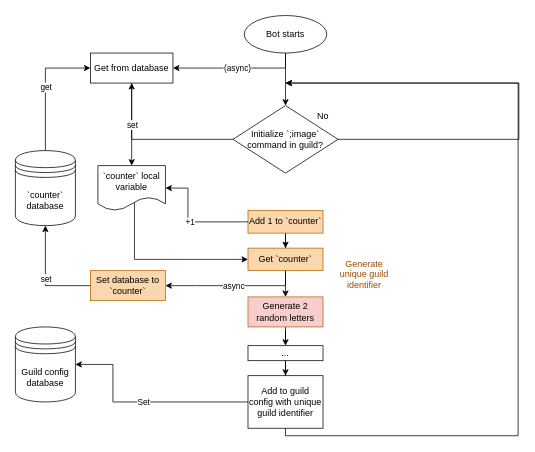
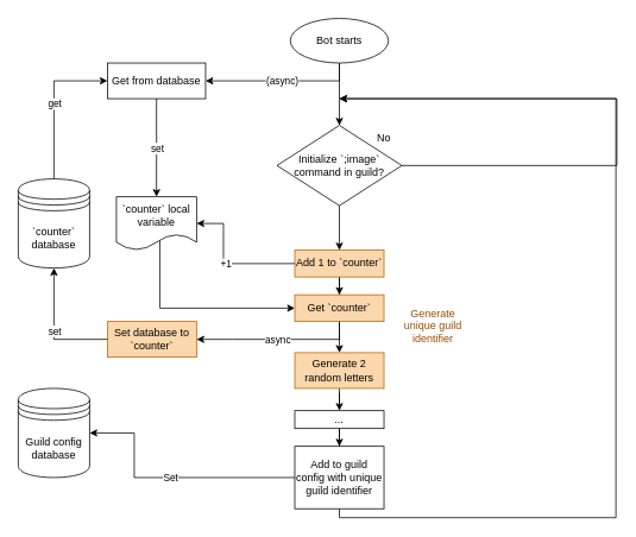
  <mxCell id="0" />
  <mxCell id="1" parent="0" />
  <mxCell id="2" style="edgeStyle=orthogonalEdgeStyle;rounded=0;orthogonalLoop=1;jettySize=auto;html=1;exitX=0.5;exitY=1;exitDx=0;exitDy=0;entryX=0.5;entryY=0;entryDx=0;entryDy=0;" edge="1" parent="1" source="3" target="12"><mxGeometry relative="1" as="geometry" /></mxCell>
  <mxCell id="3" value="Bot starts" style="ellipse;whiteSpace=wrap;html=1;rounded=1;" vertex="1" parent="1"><mxGeometry x="325" y="20" width="110" height="50" as="geometry" /></mxCell>
  <mxCell id="4" value="&lt;div&gt;`counter` database&lt;/div&gt;" style="shape=datastore;whiteSpace=wrap;html=1;rounded=1;" vertex="1" parent="1"><mxGeometry x="20" y="200" width="80" height="100" as="geometry" /></mxCell>
  <mxCell id="5" value="Get from database" style="rounded=0;whiteSpace=wrap;html=1;" vertex="1" parent="1"><mxGeometry x="120" y="70" width="110" height="40" as="geometry" /></mxCell>
  <mxCell id="6" value="" style="endArrow=classic;html=1;rounded=0;exitX=0.5;exitY=0;exitDx=0;exitDy=0;entryX=0;entryY=0.5;entryDx=0;entryDy=0;" edge="1" parent="1" source="4" target="5"><mxGeometry relative="1" as="geometry"><mxPoint x="270" y="320" as="sourcePoint" /><mxPoint x="370" y="320" as="targetPoint" /><Array as="points"><mxPoint x="60" y="90" /></Array></mxGeometry></mxCell>
  <mxCell id="7" value="get" style="edgeLabel;resizable=0;html=1;align=center;verticalAlign=middle;rounded=1;" connectable="0" vertex="1" parent="6"><mxGeometry relative="1" as="geometry" /></mxCell>
  <mxCell id="8" value="" style="endArrow=classic;html=1;rounded=0;exitX=0.5;exitY=1;exitDx=0;exitDy=0;entryX=1;entryY=0.5;entryDx=0;entryDy=0;" edge="1" parent="1" source="3" target="5"><mxGeometry relative="1" as="geometry"><mxPoint x="335" y="140" as="sourcePoint" /><mxPoint x="435" y="140" as="targetPoint" /><Array as="points"><mxPoint x="380" y="90" /></Array></mxGeometry></mxCell>
  <mxCell id="9" value="&lt;div&gt;(async)&lt;/div&gt;" style="edgeLabel;resizable=0;html=1;align=center;verticalAlign=middle;rounded=1;" connectable="0" vertex="1" parent="8"><mxGeometry relative="1" as="geometry" /></mxCell>
- <mxCell id="10" style="edgeStyle=orthogonalEdgeStyle;rounded=0;orthogonalLoop=1;jettySize=auto;html=1;" edge="1" parent="1" source="12" target="5"><mxGeometry relative="1" as="geometry" /></mxCell>
+ <mxCell id="10" style="edgeStyle=orthogonalEdgeStyle;rounded=0;orthogonalLoop=1;jettySize=auto;html=1;entryX=0.5;entryY=0;entryDx=0;entryDy=0;" edge="1" parent="1" source="12" target="18"><mxGeometry relative="1" as="geometry" /></mxCell>
  <mxCell id="11" style="edgeStyle=orthogonalEdgeStyle;rounded=0;orthogonalLoop=1;jettySize=auto;html=1;exitX=1;exitY=0.5;exitDx=0;exitDy=0;" edge="1" parent="1" source="12"><mxGeometry relative="1" as="geometry"><mxPoint x="380" y="110" as="targetPoint" /><Array as="points"><mxPoint x="691" y="185" /><mxPoint x="691" y="110" /></Array></mxGeometry></mxCell>
  <mxCell id="12" value="Initialize `;image` command in guild?" style="rhombus;whiteSpace=wrap;html=1;rounded=0;" vertex="1" parent="1"><mxGeometry x="310" y="140" width="140" height="90" as="geometry" /></mxCell>
  <mxCell id="13" style="edgeStyle=orthogonalEdgeStyle;rounded=0;orthogonalLoop=1;jettySize=auto;html=1;entryX=0;entryY=0.5;entryDx=0;entryDy=0;exitX=0.541;exitY=0.82;exitDx=0;exitDy=0;exitPerimeter=0;" edge="1" parent="1" source="14" target="23"><mxGeometry relative="1" as="geometry"><Array as="points"><mxPoint x="179" y="345" /></Array></mxGeometry></mxCell>
  <mxCell id="14" value="`counter` local variable" style="shape=document;whiteSpace=wrap;html=1;boundedLbl=1;rounded=0;" vertex="1" parent="1"><mxGeometry x="130" y="220" width="90" height="60" as="geometry" /></mxCell>
  <mxCell id="15" value="" style="endArrow=classic;html=1;rounded=0;exitX=0.5;exitY=1;exitDx=0;exitDy=0;entryX=0.5;entryY=0;entryDx=0;entryDy=0;" edge="1" parent="1" source="5" target="14"><mxGeometry relative="1" as="geometry"><mxPoint x="240" y="250" as="sourcePoint" /><mxPoint x="340" y="250" as="targetPoint" /><Array as="points" /></mxGeometry></mxCell>
  <mxCell id="16" value="set" style="edgeLabel;resizable=0;html=1;align=center;verticalAlign=middle;rounded=0;" connectable="0" vertex="1" parent="15"><mxGeometry relative="1" as="geometry" /></mxCell>
  <mxCell id="17" style="edgeStyle=orthogonalEdgeStyle;rounded=0;orthogonalLoop=1;jettySize=auto;html=1;entryX=0.5;entryY=0;entryDx=0;entryDy=0;" edge="1" parent="1" source="18" target="23"><mxGeometry relative="1" as="geometry" /></mxCell>
  <mxCell id="18" value="Add 1 to `counter`" style="rounded=0;whiteSpace=wrap;html=1;fillColor=#fad7ac;strokeColor=#b46504;" vertex="1" parent="1"><mxGeometry x="330" y="280" width="100" height="30" as="geometry" /></mxCell>
  <mxCell id="19" value="" style="endArrow=classic;html=1;rounded=0;exitX=0;exitY=0.5;exitDx=0;exitDy=0;entryX=1;entryY=0.5;entryDx=0;entryDy=0;" edge="1" parent="1" source="18" target="14"><mxGeometry relative="1" as="geometry"><mxPoint x="290" y="300" as="sourcePoint" /><mxPoint x="390" y="300" as="targetPoint" /><Array as="points"><mxPoint x="250" y="295" /><mxPoint x="250" y="250" /></Array></mxGeometry></mxCell>
  <mxCell id="20" value="&lt;div&gt;+1&lt;/div&gt;" style="edgeLabel;resizable=0;html=1;align=center;verticalAlign=middle;rounded=0;" connectable="0" vertex="1" parent="19"><mxGeometry relative="1" as="geometry" /></mxCell>
  <mxCell id="21" style="edgeStyle=orthogonalEdgeStyle;rounded=0;orthogonalLoop=1;jettySize=auto;html=1;exitX=0.5;exitY=1;exitDx=0;exitDy=0;" edge="1" parent="1" source="34"><mxGeometry relative="1" as="geometry"><mxPoint x="380" y="110" as="targetPoint" /><mxPoint x="580" y="480" as="sourcePoint" /><Array as="points"><mxPoint x="380" y="580" /><mxPoint x="690" y="580" /><mxPoint x="690" y="110" /></Array></mxGeometry></mxCell>
  <mxCell id="22" style="edgeStyle=orthogonalEdgeStyle;rounded=0;orthogonalLoop=1;jettySize=auto;html=1;entryX=0.5;entryY=0;entryDx=0;entryDy=0;fontColor=#994C00;" edge="1" parent="1" source="23" target="32"><mxGeometry relative="1" as="geometry" /></mxCell>
  <mxCell id="23" value="Get `counter`" style="rounded=0;whiteSpace=wrap;html=1;fillColor=#fad7ac;strokeColor=#b46504;" vertex="1" parent="1"><mxGeometry x="330" y="330" width="100" height="30" as="geometry" /></mxCell>
  <mxCell id="24" value="Set database to `counter`" style="rounded=0;whiteSpace=wrap;html=1;fillColor=#fad7ac;strokeColor=#b46504;" vertex="1" parent="1"><mxGeometry x="120" y="360" width="100" height="40" as="geometry" /></mxCell>
  <mxCell id="25" value="" style="endArrow=classic;html=1;rounded=0;entryX=0.5;entryY=1;entryDx=0;entryDy=0;" edge="1" parent="1" source="24" target="4"><mxGeometry relative="1" as="geometry"><mxPoint x="230" y="400" as="sourcePoint" /><mxPoint x="230" y="400" as="targetPoint" /><Array as="points"><mxPoint x="60" y="380" /></Array></mxGeometry></mxCell>
  <mxCell id="26" value="&lt;div&gt;set&lt;/div&gt;" style="edgeLabel;resizable=0;html=1;align=center;verticalAlign=middle;rounded=0;" connectable="0" vertex="1" parent="25"><mxGeometry relative="1" as="geometry" /></mxCell>
  <mxCell id="27" value="" style="endArrow=classic;html=1;rounded=0;entryX=1;entryY=0.5;entryDx=0;entryDy=0;exitX=0.5;exitY=1;exitDx=0;exitDy=0;" edge="1" parent="1" source="23" target="24"><mxGeometry relative="1" as="geometry"><mxPoint x="380" y="370" as="sourcePoint" /><mxPoint x="350" y="320" as="targetPoint" /><Array as="points"><mxPoint x="380" y="380" /><mxPoint x="260" y="380" /></Array></mxGeometry></mxCell>
  <mxCell id="28" value="&lt;div&gt;async&lt;/div&gt;" style="edgeLabel;resizable=0;html=1;align=center;verticalAlign=middle;rounded=0;" connectable="0" vertex="1" parent="27"><mxGeometry relative="1" as="geometry" /></mxCell>
  <mxCell id="29" value="No" style="text;html=1;strokeColor=none;fillColor=none;align=center;verticalAlign=middle;whiteSpace=wrap;rounded=0;" vertex="1" parent="1"><mxGeometry x="400" y="140" width="60" height="30" as="geometry" /></mxCell>
  <mxCell id="30" value="Generate unique guild identifier" style="text;html=1;align=center;verticalAlign=middle;whiteSpace=wrap;rounded=0;fontColor=#994C00;" vertex="1" parent="1"><mxGeometry x="440" y="340" width="90" height="50" as="geometry" /></mxCell>
  <mxCell id="31" style="edgeStyle=orthogonalEdgeStyle;rounded=0;orthogonalLoop=1;jettySize=auto;html=1;fontColor=#994C00;entryX=0.5;entryY=0;entryDx=0;entryDy=0;" edge="1" parent="1" source="32" target="36"><mxGeometry relative="1" as="geometry" /></mxCell>
- <mxCell id="32" value="Generate 2 random letters" style="rounded=0;whiteSpace=wrap;html=1;fillColor=#f8cecc;strokeColor=#b46504;" vertex="1" parent="1"><mxGeometry x="330" y="395" width="100" height="40" as="geometry" /></mxCell>
+ <mxCell id="32" value="Generate 2 random letters" style="rounded=0;whiteSpace=wrap;html=1;fillColor=#fad7ac;strokeColor=#b46504;" vertex="1" parent="1"><mxGeometry x="330" y="395" width="100" height="40" as="geometry" /></mxCell>
  <mxCell id="33" value="Guild config database" style="shape=datastore;whiteSpace=wrap;html=1;rounded=1;" vertex="1" parent="1"><mxGeometry x="20" y="435" width="80" height="100" as="geometry" /></mxCell>
  <mxCell id="34" value="Add to guild config with unique guild identifier" style="rounded=0;whiteSpace=wrap;html=1;" vertex="1" parent="1"><mxGeometry x="330" y="500" width="100" height="70" as="geometry" /></mxCell>
  <mxCell id="35" style="edgeStyle=orthogonalEdgeStyle;rounded=0;orthogonalLoop=1;jettySize=auto;html=1;fontColor=#994C00;" edge="1" parent="1" source="36" target="34"><mxGeometry relative="1" as="geometry" /></mxCell>
  <mxCell id="36" value="..." style="rounded=0;whiteSpace=wrap;html=1;" vertex="1" parent="1"><mxGeometry x="330" y="460" width="100" height="20" as="geometry" /></mxCell>
  <mxCell id="37" value="" style="endArrow=classic;html=1;rounded=0;fontColor=#994C00;entryX=1;entryY=0.5;entryDx=0;entryDy=0;" edge="1" parent="1" source="34" target="33"><mxGeometry relative="1" as="geometry"><mxPoint x="170" y="525" as="sourcePoint" /><mxPoint x="170" y="525" as="targetPoint" /><Array as="points"><mxPoint x="150" y="535" /><mxPoint x="150" y="485" /></Array></mxGeometry></mxCell>
  <mxCell id="38" value="Set" style="edgeLabel;resizable=0;html=1;align=center;verticalAlign=middle;rounded=0;fontColor=#000000;" connectable="0" vertex="1" parent="37"><mxGeometry relative="1" as="geometry" /></mxCell>
